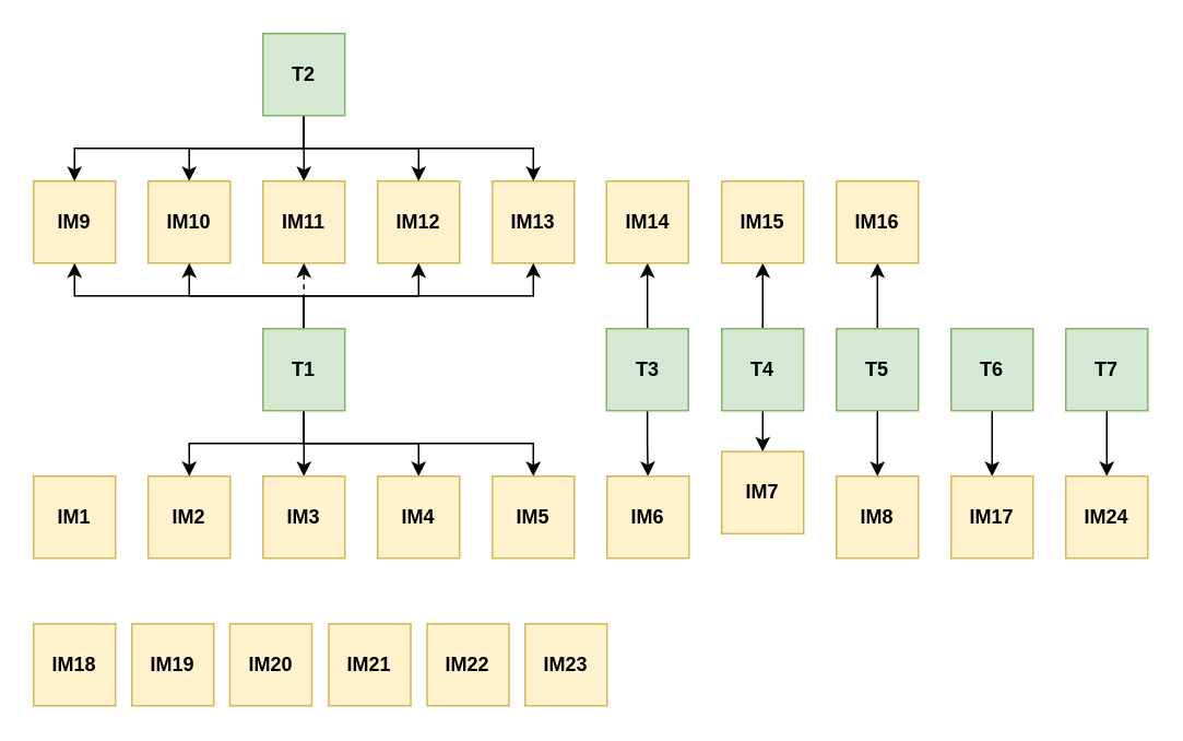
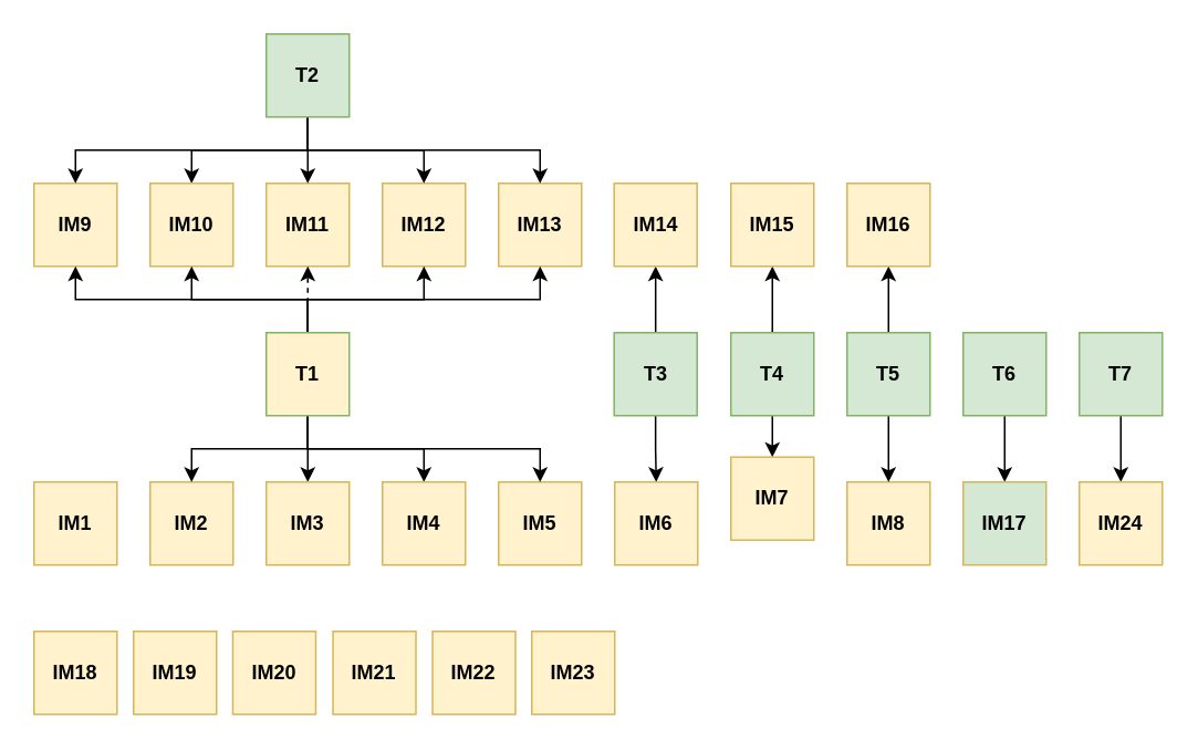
  <mxCell id="0" />
  <mxCell id="1" parent="0" />
  <mxCell id="2" style="edgeStyle=orthogonalEdgeStyle;rounded=0;orthogonalLoop=1;jettySize=auto;html=1;exitX=0.5;exitY=1;exitDx=0;exitDy=0;entryX=0.5;entryY=0;entryDx=0;entryDy=0;" edge="1" parent="1" source="26" target="9"><mxGeometry relative="1" as="geometry" /></mxCell>
  <mxCell id="3" value="IM1" style="rounded=0;whiteSpace=wrap;html=1;fontStyle=1;fillColor=#fff2cc;strokeColor=#d6b656;" parent="1" vertex="1"><mxGeometry x="20" y="290" width="50" height="50" as="geometry" /></mxCell>
  <mxCell id="4" value="IM2" style="rounded=0;whiteSpace=wrap;html=1;fontStyle=1;fillColor=#fff2cc;strokeColor=#d6b656;" parent="1" vertex="1"><mxGeometry x="90" y="290" width="50" height="50" as="geometry" /></mxCell>
  <mxCell id="5" value="IM5" style="rounded=0;whiteSpace=wrap;html=1;fontStyle=1;fillColor=#fff2cc;strokeColor=#d6b656;" parent="1" vertex="1"><mxGeometry x="300" y="290" width="50" height="50" as="geometry" /></mxCell>
  <mxCell id="6" value="IM8" style="rounded=0;whiteSpace=wrap;html=1;fontStyle=1;fillColor=#fff2cc;strokeColor=#d6b656;" parent="1" vertex="1"><mxGeometry x="510" y="290" width="50" height="50" as="geometry" /></mxCell>
  <mxCell id="7" value="IM13" style="rounded=0;whiteSpace=wrap;html=1;fontStyle=1;fillColor=#fff2cc;strokeColor=#d6b656;" parent="1" vertex="1"><mxGeometry x="300" y="110" width="50" height="50" as="geometry" /></mxCell>
  <mxCell id="8" value="IM9" style="rounded=0;whiteSpace=wrap;html=1;fontStyle=1;fillColor=#fff2cc;strokeColor=#d6b656;" parent="1" vertex="1"><mxGeometry x="20" y="110" width="50" height="50" as="geometry" /></mxCell>
  <mxCell id="9" value="IM10" style="rounded=0;whiteSpace=wrap;html=1;fontStyle=1;fillColor=#fff2cc;strokeColor=#d6b656;" parent="1" vertex="1"><mxGeometry x="90" y="110" width="50" height="50" as="geometry" /></mxCell>
  <mxCell id="10" value="IM11" style="rounded=0;whiteSpace=wrap;html=1;fontStyle=1;fillColor=#fff2cc;strokeColor=#d6b656;" parent="1" vertex="1"><mxGeometry x="160" y="110" width="50" height="50" as="geometry" /></mxCell>
  <mxCell id="11" value="IM12" style="rounded=0;whiteSpace=wrap;html=1;fontStyle=1;fillColor=#fff2cc;strokeColor=#d6b656;" parent="1" vertex="1"><mxGeometry x="230" y="110" width="50" height="50" as="geometry" /></mxCell>
  <mxCell id="12" style="edgeStyle=orthogonalEdgeStyle;rounded=0;orthogonalLoop=1;jettySize=auto;html=1;exitX=0.5;exitY=1;exitDx=0;exitDy=0;entryX=0.5;entryY=0;entryDx=0;entryDy=0;" edge="1" parent="1" source="21" target="4"><mxGeometry relative="1" as="geometry" /></mxCell>
  <mxCell id="13" style="edgeStyle=orthogonalEdgeStyle;rounded=0;orthogonalLoop=1;jettySize=auto;html=1;exitX=0.5;exitY=1;exitDx=0;exitDy=0;entryX=0.5;entryY=0;entryDx=0;entryDy=0;" edge="1" parent="1" source="21" target="43"><mxGeometry relative="1" as="geometry" /></mxCell>
  <mxCell id="14" style="edgeStyle=orthogonalEdgeStyle;rounded=0;orthogonalLoop=1;jettySize=auto;html=1;exitX=0.5;exitY=1;exitDx=0;exitDy=0;entryX=0.5;entryY=0;entryDx=0;entryDy=0;" edge="1" parent="1" source="21" target="42"><mxGeometry relative="1" as="geometry" /></mxCell>
  <mxCell id="15" style="edgeStyle=orthogonalEdgeStyle;rounded=0;orthogonalLoop=1;jettySize=auto;html=1;exitX=0.5;exitY=1;exitDx=0;exitDy=0;entryX=0.5;entryY=0;entryDx=0;entryDy=0;" edge="1" parent="1" source="21" target="5"><mxGeometry relative="1" as="geometry" /></mxCell>
  <mxCell id="16" value="" style="edgeStyle=orthogonalEdgeStyle;rounded=0;orthogonalLoop=1;jettySize=auto;html=1;dashed=1;" edge="1" parent="1" source="21" target="10"><mxGeometry relative="1" as="geometry" /></mxCell>
  <mxCell id="17" style="edgeStyle=orthogonalEdgeStyle;rounded=0;orthogonalLoop=1;jettySize=auto;html=1;exitX=0.5;exitY=0;exitDx=0;exitDy=0;entryX=0.5;entryY=1;entryDx=0;entryDy=0;" edge="1" parent="1" source="21" target="8"><mxGeometry relative="1" as="geometry" /></mxCell>
  <mxCell id="18" style="edgeStyle=orthogonalEdgeStyle;rounded=0;orthogonalLoop=1;jettySize=auto;html=1;exitX=0.5;exitY=0;exitDx=0;exitDy=0;entryX=0.5;entryY=1;entryDx=0;entryDy=0;" edge="1" parent="1" source="21" target="9"><mxGeometry relative="1" as="geometry" /></mxCell>
  <mxCell id="19" style="edgeStyle=orthogonalEdgeStyle;rounded=0;orthogonalLoop=1;jettySize=auto;html=1;exitX=0.5;exitY=0;exitDx=0;exitDy=0;entryX=0.5;entryY=1;entryDx=0;entryDy=0;" edge="1" parent="1" source="21" target="11"><mxGeometry relative="1" as="geometry" /></mxCell>
  <mxCell id="20" style="edgeStyle=orthogonalEdgeStyle;rounded=0;orthogonalLoop=1;jettySize=auto;html=1;exitX=0.5;exitY=0;exitDx=0;exitDy=0;entryX=0.5;entryY=1;entryDx=0;entryDy=0;" edge="1" parent="1" source="21" target="7"><mxGeometry relative="1" as="geometry" /></mxCell>
- <mxCell id="21" value="T1" style="rounded=0;whiteSpace=wrap;html=1;fontStyle=1;fillColor=#d5e8d4;strokeColor=#82b366;" parent="1" vertex="1"><mxGeometry x="160" y="200" width="50" height="50" as="geometry" /></mxCell>
+ <mxCell id="21" value="T1" style="rounded=0;whiteSpace=wrap;html=1;fontStyle=1;fillColor=#fff2cc;strokeColor=#82b366;" parent="1" vertex="1"><mxGeometry x="160" y="200" width="50" height="50" as="geometry" /></mxCell>
  <mxCell id="22" style="edgeStyle=orthogonalEdgeStyle;rounded=0;orthogonalLoop=1;jettySize=auto;html=1;entryX=0.5;entryY=0;entryDx=0;entryDy=0;exitX=0.5;exitY=1;exitDx=0;exitDy=0;" edge="1" parent="1" source="26" target="8"><mxGeometry relative="1" as="geometry" /></mxCell>
  <mxCell id="23" style="edgeStyle=orthogonalEdgeStyle;rounded=0;orthogonalLoop=1;jettySize=auto;html=1;exitX=0.5;exitY=1;exitDx=0;exitDy=0;entryX=0.5;entryY=0;entryDx=0;entryDy=0;" edge="1" parent="1" source="26" target="10"><mxGeometry relative="1" as="geometry" /></mxCell>
  <mxCell id="24" style="edgeStyle=orthogonalEdgeStyle;rounded=0;orthogonalLoop=1;jettySize=auto;html=1;exitX=0.5;exitY=1;exitDx=0;exitDy=0;entryX=0.5;entryY=0;entryDx=0;entryDy=0;" edge="1" parent="1" source="26" target="11"><mxGeometry relative="1" as="geometry" /></mxCell>
  <mxCell id="25" style="edgeStyle=orthogonalEdgeStyle;rounded=0;orthogonalLoop=1;jettySize=auto;html=1;exitX=0.5;exitY=1;exitDx=0;exitDy=0;entryX=0.5;entryY=0;entryDx=0;entryDy=0;" edge="1" parent="1" source="26" target="7"><mxGeometry relative="1" as="geometry" /></mxCell>
  <mxCell id="26" value="T2" style="rounded=0;whiteSpace=wrap;html=1;fontStyle=1;fillColor=#d5e8d4;strokeColor=#82b366;" parent="1" vertex="1"><mxGeometry x="160" width="50" height="50" as="geometry" y="20" /></mxCell>
  <mxCell id="27" value="" style="edgeStyle=orthogonalEdgeStyle;rounded=0;orthogonalLoop=1;jettySize=auto;html=1;" edge="1" parent="1" source="29" target="40"><mxGeometry relative="1" as="geometry" /></mxCell>
  <mxCell id="28" value="" style="edgeStyle=orthogonalEdgeStyle;rounded=0;orthogonalLoop=1;jettySize=auto;html=1;" edge="1" parent="1" source="29" target="45"><mxGeometry relative="1" as="geometry" /></mxCell>
  <mxCell id="29" value="T3" style="rounded=0;whiteSpace=wrap;html=1;fontStyle=1;fillColor=#d5e8d4;strokeColor=#82b366;" parent="1" vertex="1"><mxGeometry x="369.63" y="200" width="50" height="50" as="geometry" /></mxCell>
  <mxCell id="30" value="" style="edgeStyle=orthogonalEdgeStyle;rounded=0;orthogonalLoop=1;jettySize=auto;html=1;" edge="1" parent="1" source="32" target="41"><mxGeometry relative="1" as="geometry" /></mxCell>
  <mxCell id="31" value="" style="edgeStyle=orthogonalEdgeStyle;rounded=0;orthogonalLoop=1;jettySize=auto;html=1;" edge="1" parent="1" source="32" target="44"><mxGeometry relative="1" as="geometry" /></mxCell>
  <mxCell id="32" value="T4" style="rounded=0;whiteSpace=wrap;html=1;fontStyle=1;fillColor=#d5e8d4;strokeColor=#82b366;" parent="1" vertex="1"><mxGeometry x="440" y="200" width="50" height="50" as="geometry" /></mxCell>
  <mxCell id="33" value="" style="edgeStyle=orthogonalEdgeStyle;rounded=0;orthogonalLoop=1;jettySize=auto;html=1;" edge="1" parent="1" source="35" target="6"><mxGeometry relative="1" as="geometry" /></mxCell>
  <mxCell id="34" value="" style="edgeStyle=orthogonalEdgeStyle;rounded=0;orthogonalLoop=1;jettySize=auto;html=1;" edge="1" parent="1" source="35" target="47"><mxGeometry relative="1" as="geometry" /></mxCell>
  <mxCell id="35" value="T5" style="rounded=0;whiteSpace=wrap;html=1;fontStyle=1;fillColor=#d5e8d4;strokeColor=#82b366;" parent="1" vertex="1"><mxGeometry x="510" y="200" width="50" height="50" as="geometry" /></mxCell>
  <mxCell id="36" style="edgeStyle=orthogonalEdgeStyle;rounded=0;orthogonalLoop=1;jettySize=auto;html=1;exitX=0.5;exitY=1;exitDx=0;exitDy=0;entryX=0.5;entryY=0;entryDx=0;entryDy=0;" edge="1" parent="1" source="37" target="48"><mxGeometry relative="1" as="geometry" /></mxCell>
  <mxCell id="37" value="T6" style="rounded=0;whiteSpace=wrap;html=1;fontStyle=1;fillColor=#d5e8d4;strokeColor=#82b366;" parent="1" vertex="1"><mxGeometry x="580" y="200" width="50" height="50" as="geometry" /></mxCell>
  <mxCell id="38" style="edgeStyle=orthogonalEdgeStyle;rounded=0;orthogonalLoop=1;jettySize=auto;html=1;exitX=0.5;exitY=1;exitDx=0;exitDy=0;entryX=0.5;entryY=0;entryDx=0;entryDy=0;" edge="1" parent="1" source="39" target="54"><mxGeometry relative="1" as="geometry" /></mxCell>
  <mxCell id="39" value="T7" style="rounded=0;whiteSpace=wrap;html=1;fontStyle=1;fillColor=#d5e8d4;strokeColor=#82b366;" parent="1" vertex="1"><mxGeometry x="650" y="200" width="50" height="50" as="geometry" /></mxCell>
  <mxCell id="40" value="IM6" style="rounded=0;whiteSpace=wrap;html=1;fontStyle=1;fillColor=#fff2cc;strokeColor=#d6b656;" parent="1" vertex="1"><mxGeometry x="370" y="290" width="50" height="50" as="geometry" /></mxCell>
  <mxCell id="41" value="IM7" style="rounded=0;whiteSpace=wrap;html=1;fontStyle=1;fillColor=#fff2cc;strokeColor=#d6b656;" parent="1" vertex="1"><mxGeometry x="440" y="275" width="50" height="50" as="geometry" /></mxCell>
  <mxCell id="42" value="IM4" style="rounded=0;whiteSpace=wrap;html=1;fontStyle=1;fillColor=#fff2cc;strokeColor=#d6b656;" parent="1" vertex="1"><mxGeometry x="230" y="290" width="50" height="50" as="geometry" /></mxCell>
  <mxCell id="43" value="IM3" style="rounded=0;whiteSpace=wrap;html=1;fontStyle=1;fillColor=#fff2cc;strokeColor=#d6b656;" parent="1" vertex="1"><mxGeometry x="160" y="290" width="50" height="50" as="geometry" /></mxCell>
  <mxCell id="44" value="IM15" style="rounded=0;whiteSpace=wrap;html=1;fontStyle=1;fillColor=#fff2cc;strokeColor=#d6b656;" parent="1" vertex="1"><mxGeometry x="440" y="110" width="50" height="50" as="geometry" /></mxCell>
  <mxCell id="45" value="IM14" style="rounded=0;whiteSpace=wrap;html=1;fontStyle=1;fillColor=#fff2cc;strokeColor=#d6b656;" parent="1" vertex="1"><mxGeometry x="369.63" y="110" width="50" height="50" as="geometry" /></mxCell>
  <mxCell id="46" value="IM19" style="rounded=0;whiteSpace=wrap;html=1;fontStyle=1;fillColor=#fff2cc;strokeColor=#d6b656;" vertex="1" parent="1"><mxGeometry x="80" y="380" width="50" height="50" as="geometry" /></mxCell>
  <mxCell id="47" value="IM16" style="rounded=0;whiteSpace=wrap;html=1;fontStyle=1;fillColor=#fff2cc;strokeColor=#d6b656;" vertex="1" parent="1"><mxGeometry x="510" y="110" width="50" height="50" as="geometry" /></mxCell>
- <mxCell id="48" value="IM17" style="rounded=0;whiteSpace=wrap;html=1;fontStyle=1;fillColor=#fff2cc;strokeColor=#d6b656;" vertex="1" parent="1"><mxGeometry x="580" y="290" width="50" height="50" as="geometry" /></mxCell>
+ <mxCell id="48" value="IM17" style="rounded=0;whiteSpace=wrap;html=1;fontStyle=1;fillColor=#d5e8d4;strokeColor=#d6b656;" vertex="1" parent="1"><mxGeometry x="580" y="290" width="50" height="50" as="geometry" /></mxCell>
  <mxCell id="49" value="IM18" style="rounded=0;whiteSpace=wrap;html=1;fontStyle=1;fillColor=#fff2cc;strokeColor=#d6b656;" vertex="1" parent="1"><mxGeometry x="20" y="380" width="50" height="50" as="geometry" /></mxCell>
  <mxCell id="50" value="IM21" style="rounded=0;whiteSpace=wrap;html=1;fontStyle=1;fillColor=#fff2cc;strokeColor=#d6b656;" vertex="1" parent="1"><mxGeometry x="200.18" y="380" width="50" height="50" as="geometry" /></mxCell>
  <mxCell id="51" value="IM20" style="rounded=0;whiteSpace=wrap;html=1;fontStyle=1;fillColor=#fff2cc;strokeColor=#d6b656;" vertex="1" parent="1"><mxGeometry x="139.81" y="380" width="50" height="50" as="geometry" /></mxCell>
  <mxCell id="52" value="IM23" style="rounded=0;whiteSpace=wrap;html=1;fontStyle=1;fillColor=#fff2cc;strokeColor=#d6b656;" vertex="1" parent="1"><mxGeometry x="320" y="380" width="50" height="50" as="geometry" /></mxCell>
  <mxCell id="53" value="IM22" style="rounded=0;whiteSpace=wrap;html=1;fontStyle=1;fillColor=#fff2cc;strokeColor=#d6b656;" vertex="1" parent="1"><mxGeometry x="260.18" y="380" width="50" height="50" as="geometry" /></mxCell>
  <mxCell id="54" value="IM24" style="rounded=0;whiteSpace=wrap;html=1;fontStyle=1;fillColor=#fff2cc;strokeColor=#d6b656;" vertex="1" parent="1"><mxGeometry x="650" y="290" width="50" height="50" as="geometry" /></mxCell>
